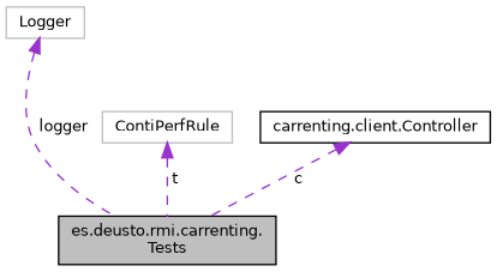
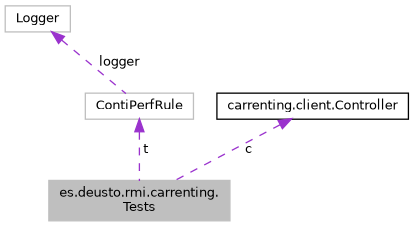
  digraph {
    node [color=black fillcolor=white fontname=Helvetica fontsize=10 shape=record style=filled]
    edge [color=darkorchid3 dir=back fontname=Helvetica fontsize=10 labelfontname=Helvetica labelfontsize=10 style=dashed]
-   n1 [fillcolor=grey75 fontcolor=black height=0.2 label="es.deusto.rmi.carrenting.\lTests" width=0.4]
+   n1 [color=grey75 fillcolor=grey75 fontcolor=black height=0.2 label="es.deusto.rmi.carrenting.\lTests" width=0.4]
    n2 [color=grey75 height=0.2 label=Logger width=0.4]
    n3 [height=0.2 label="carrenting.client.Controller" width=0.4]
    n4 [color=grey75 height=0.2 label=ContiPerfRule width=0.4]
-   n2 -> n1 [label=" logger"]
+   n2 -> n4 [label=" logger"]
    n3 -> n1 [label=" c"]
    n4 -> n1 [label=" t"]
  }
